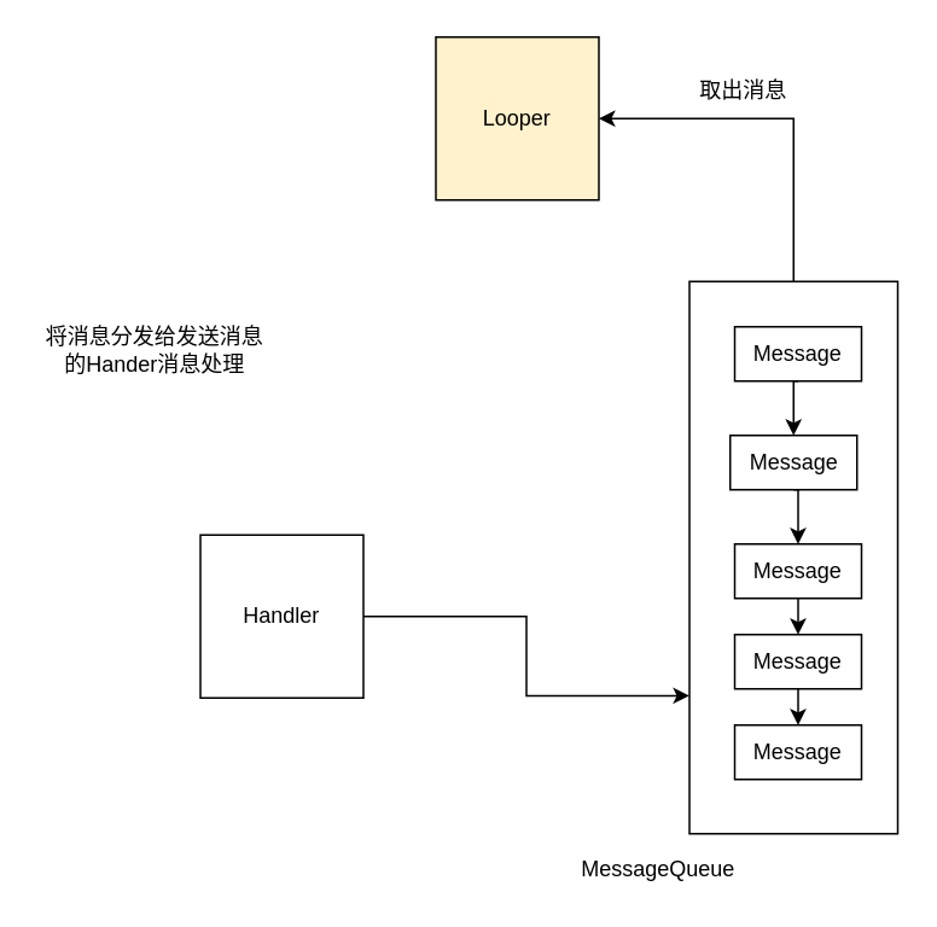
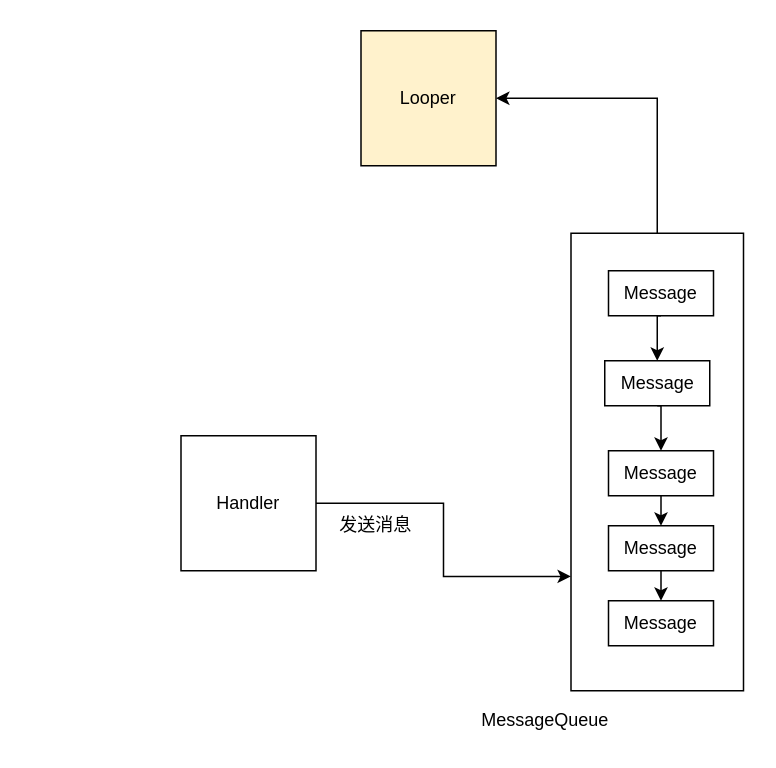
  <mxCell id="0" />
  <mxCell id="1" parent="0" />
  <mxCell id="2" style="edgeStyle=orthogonalEdgeStyle;rounded=0;orthogonalLoop=1;jettySize=auto;html=1;exitX=0.5;exitY=0;exitDx=0;exitDy=0;entryX=1;entryY=0.5;entryDx=0;entryDy=0;" edge="1" parent="1" source="3" target="16"><mxGeometry relative="1" as="geometry" /></mxCell>
  <mxCell id="3" value="" style="rounded=0;whiteSpace=wrap;html=1;" vertex="1" parent="1"><mxGeometry x="380" y="155" width="115" height="305" as="geometry" /></mxCell>
  <mxCell id="4" value="MessageQueue" style="text;html=1;strokeColor=none;fillColor=none;align=center;verticalAlign=middle;whiteSpace=wrap;rounded=0;" vertex="1" parent="1"><mxGeometry x="332.5" y="470" width="60" height="20" as="geometry" /></mxCell>
  <mxCell id="5" style="edgeStyle=orthogonalEdgeStyle;rounded=0;orthogonalLoop=1;jettySize=auto;html=1;exitX=0.5;exitY=1;exitDx=0;exitDy=0;entryX=0.5;entryY=0;entryDx=0;entryDy=0;" edge="1" parent="1" source="6" target="8"><mxGeometry relative="1" as="geometry" /></mxCell>
  <mxCell id="6" value="Message" style="rounded=0;whiteSpace=wrap;html=1;" vertex="1" parent="1"><mxGeometry x="405" y="180" width="70" height="30" as="geometry" /></mxCell>
  <mxCell id="7" style="edgeStyle=orthogonalEdgeStyle;rounded=0;orthogonalLoop=1;jettySize=auto;html=1;exitX=0.5;exitY=1;exitDx=0;exitDy=0;entryX=0.5;entryY=0;entryDx=0;entryDy=0;" edge="1" parent="1" source="8" target="10"><mxGeometry relative="1" as="geometry" /></mxCell>
  <mxCell id="8" value="Message" style="rounded=0;whiteSpace=wrap;html=1;" vertex="1" parent="1"><mxGeometry x="402.5" y="240" width="70" height="30" as="geometry" /></mxCell>
  <mxCell id="9" style="edgeStyle=orthogonalEdgeStyle;rounded=0;orthogonalLoop=1;jettySize=auto;html=1;exitX=0.5;exitY=1;exitDx=0;exitDy=0;entryX=0.5;entryY=0;entryDx=0;entryDy=0;" edge="1" parent="1" source="10" target="12"><mxGeometry relative="1" as="geometry" /></mxCell>
  <mxCell id="10" value="Message" style="rounded=0;whiteSpace=wrap;html=1;" vertex="1" parent="1"><mxGeometry x="405" y="300" width="70" height="30" as="geometry" /></mxCell>
  <mxCell id="11" style="edgeStyle=orthogonalEdgeStyle;rounded=0;orthogonalLoop=1;jettySize=auto;html=1;exitX=0.5;exitY=1;exitDx=0;exitDy=0;entryX=0.5;entryY=0;entryDx=0;entryDy=0;" edge="1" parent="1" source="12" target="13"><mxGeometry relative="1" as="geometry" /></mxCell>
  <mxCell id="12" value="Message" style="rounded=0;whiteSpace=wrap;html=1;" vertex="1" parent="1"><mxGeometry x="405" y="350" width="70" height="30" as="geometry" /></mxCell>
  <mxCell id="13" value="Message" style="rounded=0;whiteSpace=wrap;html=1;" vertex="1" parent="1"><mxGeometry x="405" y="400" width="70" height="30" as="geometry" /></mxCell>
  <mxCell id="14" style="edgeStyle=orthogonalEdgeStyle;rounded=0;orthogonalLoop=1;jettySize=auto;html=1;exitX=1;exitY=0.5;exitDx=0;exitDy=0;entryX=0;entryY=0.75;entryDx=0;entryDy=0;" edge="1" parent="1" source="15" target="3"><mxGeometry relative="1" as="geometry" /></mxCell>
- <mxCell id="15" value="Handler" style="whiteSpace=wrap;html=1;aspect=fixed;" vertex="1" parent="1"><mxGeometry x="110" y="295" width="90" height="90" as="geometry" /></mxCell>
+ <mxCell id="15" value="Handler" style="whiteSpace=wrap;html=1;aspect=fixed;" vertex="1" parent="1"><mxGeometry x="120" y="290" width="90" height="90" as="geometry" /></mxCell>
  <mxCell id="16" value="Looper" style="whiteSpace=wrap;html=1;aspect=fixed;fillColor=#fff2cc;" vertex="1" parent="1"><mxGeometry x="240" y="20" width="90" height="90" as="geometry" /></mxCell>
- <mxCell id="18" value="取出消息" style="text;html=1;strokeColor=none;fillColor=none;align=center;verticalAlign=middle;whiteSpace=wrap;rounded=0;" vertex="1" parent="1"><mxGeometry x="370" y="40" width="80" height="20" as="geometry" /></mxCell>
- <mxCell id="19" value="将消息分发给发送消息的Hander消息处理" style="text;html=1;strokeColor=none;fillColor=none;align=center;verticalAlign=middle;whiteSpace=wrap;rounded=0;" vertex="1" parent="1"><mxGeometry x="20" y="145" width="130" height="95" as="geometry" /></mxCell>
+ <mxCell id="17" value="发送消息" style="text;html=1;strokeColor=none;fillColor=none;align=center;verticalAlign=middle;whiteSpace=wrap;rounded=0;" vertex="1" parent="1"><mxGeometry x="220" y="340" width="60" height="20" as="geometry" /></mxCell>
